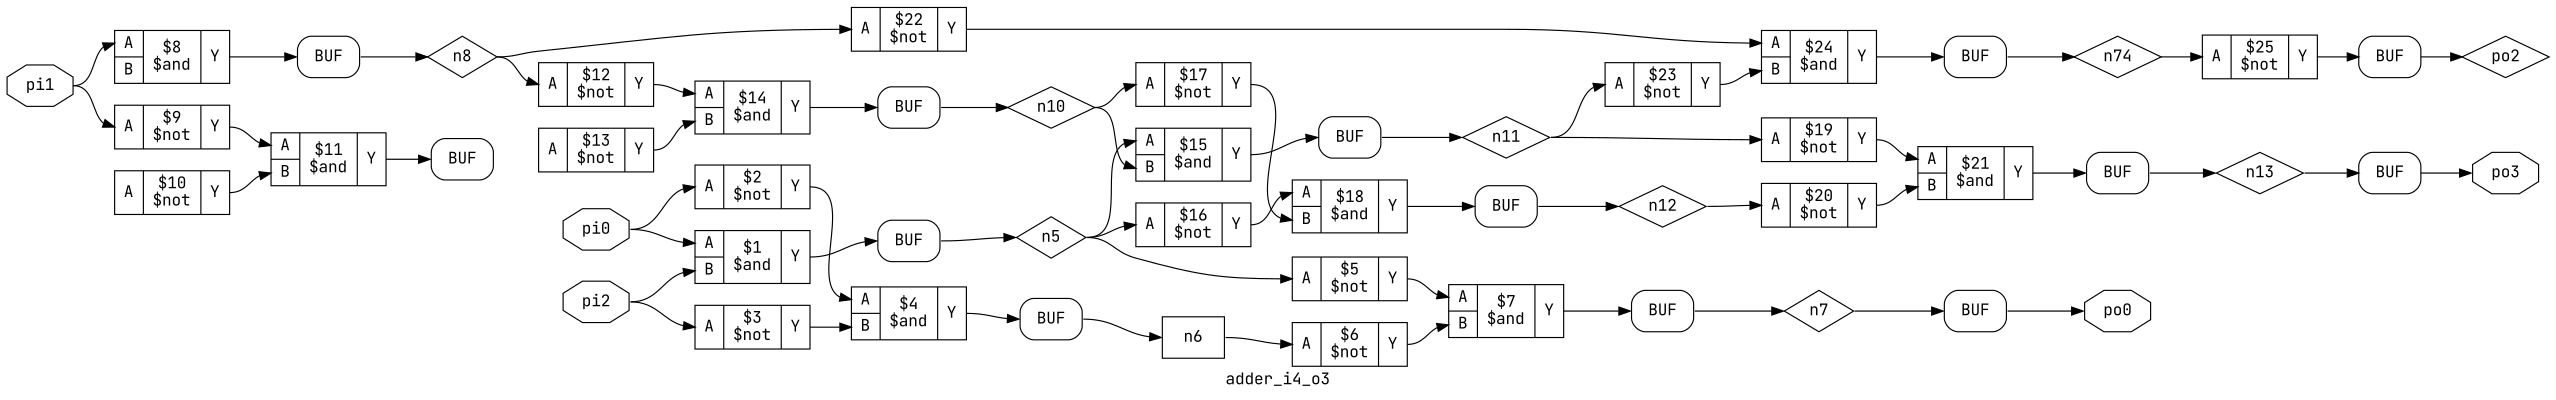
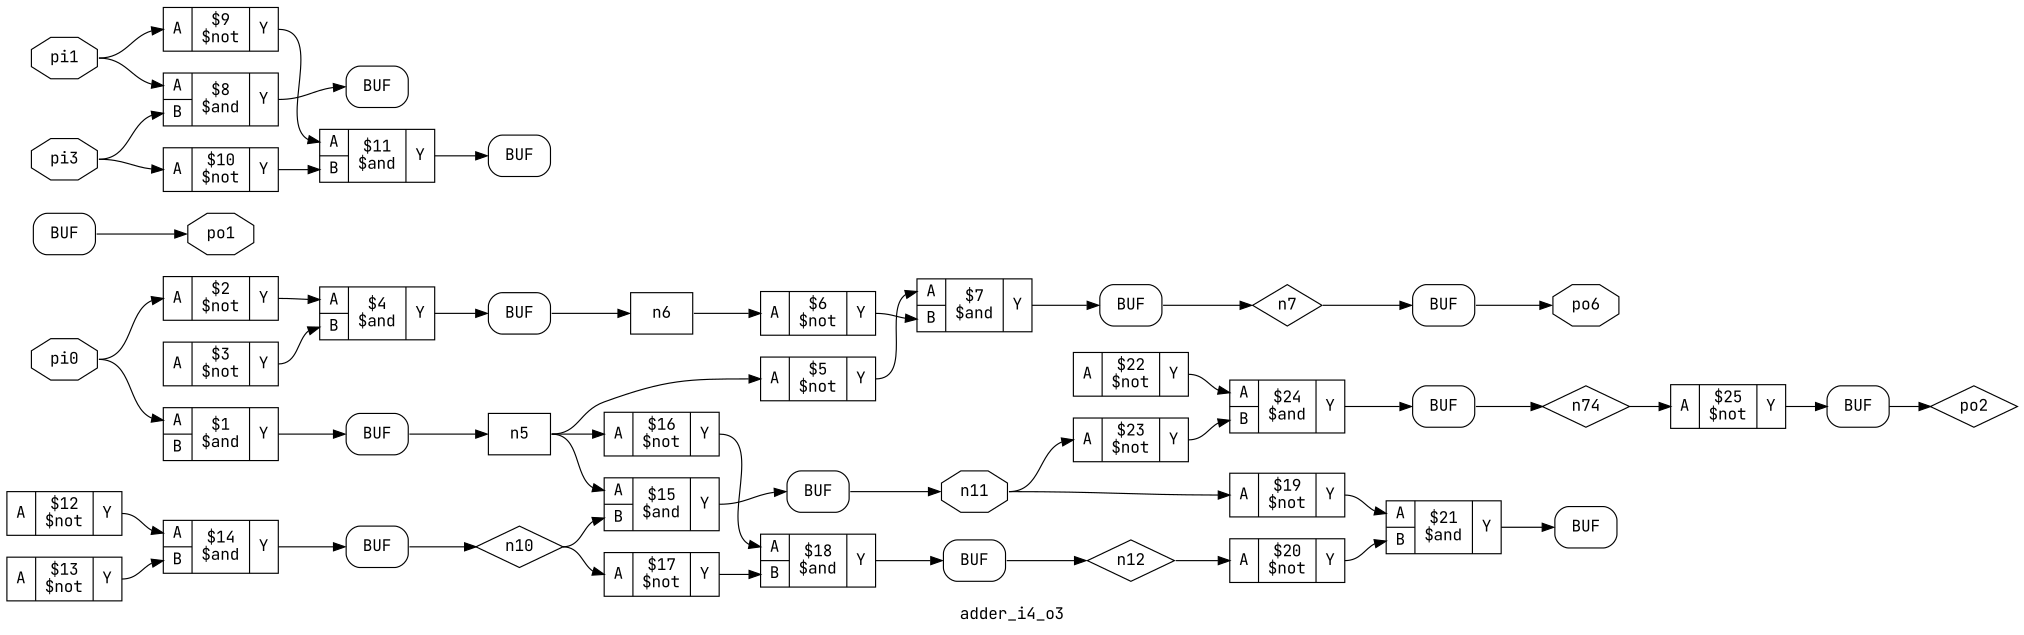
  digraph {
    fontname="JetBrains Mono"
    label=adder_i4_o3
    rankdir=LR
    remincross=true
    node [fontname="JetBrains Mono" shape=record]
    edge [color=black fontname="JetBrains Mono" headport="p43:w" tailport="p44:e"]
    n1 [color=black fontcolor=black label=n74 shape=diamond]
    n2 [label="{{<p43> A}|$25\n$not|{<p44> Y}}"]
    n3 [label=BUF shape=box style=rounded]
-   n4 [color=black fontcolor=black label=n13 shape=diamond]
    n5 [label=BUF shape=box style=rounded]
-   n6 [color=black fontcolor=black label=po3 shape=octagon]
+   n6 [color=black fontcolor=black label=po1 shape=octagon]
    n7 [color=black fontcolor=black label=n12 shape=diamond]
    n8 [label="{{<p43> A}|$20\n$not|{<p44> Y}}"]
    n9 [label="{{<p43> A|<p46> B}|$21\n$and|{<p44> Y}}"]
-   n10 [color=black fontcolor=black label=n11 shape=diamond]
+   n10 [color=black fontcolor=black label=n11 shape=octagon]
    n11 [label="{{<p43> A}|$23\n$not|{<p44> Y}}"]
    n12 [label="{{<p43> A}|$19\n$not|{<p44> Y}}"]
    n13 [label="{{<p43> A|<p46> B}|$24\n$and|{<p44> Y}}"]
    n14 [color=black fontcolor=black label=n10 shape=diamond]
    n15 [label="{{<p43> A}|$17\n$not|{<p44> Y}}"]
    n16 [label="{{<p43> A|<p46> B}|$15\n$and|{<p44> Y}}"]
    n17 [label="{{<p43> A|<p46> B}|$18\n$and|{<p44> Y}}"]
    n18 [label=BUF shape=box style=rounded]
    n19 [label="{{<p43> A}|$13\n$not|{<p44> Y}}"]
    n20 [label="{{<p43> A|<p46> B}|$14\n$and|{<p44> Y}}"]
-   n21 [color=black fontcolor=black label=n8 shape=diamond]
    n22 [label="{{<p43> A}|$22\n$not|{<p44> Y}}"]
    n23 [label="{{<p43> A}|$12\n$not|{<p44> Y}}"]
    n24 [color=black fontcolor=black label=n7 shape=diamond]
    n25 [label=BUF shape=box style=rounded]
-   n26 [color=black fontcolor=black label=po0 shape=octagon]
+   n26 [color=black fontcolor=black label=po6 shape=octagon]
    n27 [color=black fontcolor=black label=n6 shape=box]
    n28 [label="{{<p43> A}|$6\n$not|{<p44> Y}}"]
    n29 [label="{{<p43> A|<p46> B}|$7\n$and|{<p44> Y}}"]
-   n30 [color=black fontcolor=black label=n5 shape=diamond]
+   n30 [color=black fontcolor=black label=n5 shape=box]
    n31 [label="{{<p43> A}|$16\n$not|{<p44> Y}}"]
    n32 [label="{{<p43> A}|$5\n$not|{<p44> Y}}"]
    n33 [color=black fontcolor=black label=po2 shape=diamond]
+   n34 [color=black fontcolor=black label=pi3 shape=octagon]
    n35 [label="{{<p43> A}|$10\n$not|{<p44> Y}}"]
    n36 [label="{{<p43> A|<p46> B}|$8\n$and|{<p44> Y}}"]
    n37 [label="{{<p43> A|<p46> B}|$11\n$and|{<p44> Y}}"]
    n38 [label=BUF shape=box style=rounded]
-   n39 [color=black fontcolor=black label=pi2 shape=octagon]
    n40 [label="{{<p43> A}|$3\n$not|{<p44> Y}}"]
    n41 [label="{{<p43> A|<p46> B}|$1\n$and|{<p44> Y}}"]
    n42 [label="{{<p43> A|<p46> B}|$4\n$and|{<p44> Y}}"]
    n43 [label=BUF shape=box style=rounded]
    n44 [color=black fontcolor=black label=pi1 shape=octagon]
    n45 [label="{{<p43> A}|$9\n$not|{<p44> Y}}"]
    n46 [color=black fontcolor=black label=pi0 shape=octagon]
    n47 [label="{{<p43> A}|$2\n$not|{<p44> Y}}"]
    n48 [label=BUF shape=box style=rounded]
    n49 [label=BUF shape=box style=rounded]
    n50 [label=BUF shape=box style=rounded]
    n51 [label=BUF shape=box style=rounded]
    n52 [label=BUF shape=box style=rounded]
    n53 [label=BUF shape=box style=rounded]
    n54 [label=BUF shape=box style=rounded]
    n1 -> n2 [tailport=e]
    n2 -> n3 [headport="w:w"]
    n3 -> n33 [headport=w tailport="e:e"]
-   n4 -> n5 [headport="w:w" tailport=e]
    n5 -> n6 [headport=w tailport="e:e"]
    n7 -> n8 [tailport=e]
    n8 -> n9 [headport="p46:w"]
    n9 -> n49 [headport="w:w"]
    n10 -> n11 [tailport=e]
    n10 -> n12 [tailport=e]
    n11 -> n13 [headport="p46:w"]
    n12 -> n9
    n13 -> n48 [headport="w:w"]
    n14 -> n15 [tailport=e]
    n14 -> n16 [headport="p46:w" tailport=e]
    n15 -> n17 [headport="p46:w"]
    n16 -> n18 [headport="w:w"]
    n17 -> n50 [headport="w:w"]
    n18 -> n10 [headport=w tailport="e:e"]
    n19 -> n20 [headport="p46:w"]
    n20 -> n51 [headport="w:w"]
-   n21 -> n22 [tailport=e]
-   n21 -> n23 [tailport=e]
    n22 -> n13
    n23 -> n20
    n24 -> n25 [headport="w:w" tailport=e]
    n25 -> n26 [headport=w tailport="e:e"]
    n27 -> n28 [tailport=e]
    n28 -> n29 [headport="p46:w"]
    n29 -> n53 [headport="w:w"]
    n30 -> n16 [tailport=e]
    n30 -> n31 [tailport=e]
    n30 -> n32 [tailport=e]
    n31 -> n17
    n32 -> n29
+   n34 -> n35 [tailport=e]
+   n34 -> n36 [headport="p46:w" tailport=e]
    n35 -> n37 [headport="p46:w"]
    n36 -> n38 [headport="w:w"]
    n37 -> n52 [headport="w:w"]
-   n38 -> n21 [headport=w tailport="e:e"]
-   n39 -> n40 [tailport=e]
-   n39 -> n41 [headport="p46:w" tailport=e]
    n40 -> n42 [headport="p46:w"]
    n41 -> n43 [headport="w:w"]
    n42 -> n54 [headport="w:w"]
    n43 -> n30 [headport=w tailport="e:e"]
    n44 -> n36 [tailport=e]
    n44 -> n45 [tailport=e]
    n45 -> n37
    n46 -> n41 [tailport=e]
    n46 -> n47 [tailport=e]
    n47 -> n42
    n48 -> n1 [headport=w tailport="e:e"]
-   n49 -> n4 [headport=w tailport="e:e"]
    n50 -> n7 [headport=w tailport="e:e"]
    n51 -> n14 [headport=w tailport="e:e"]
    n53 -> n24 [headport=w tailport="e:e"]
    n54 -> n27 [headport=w tailport="e:e"]
  }
